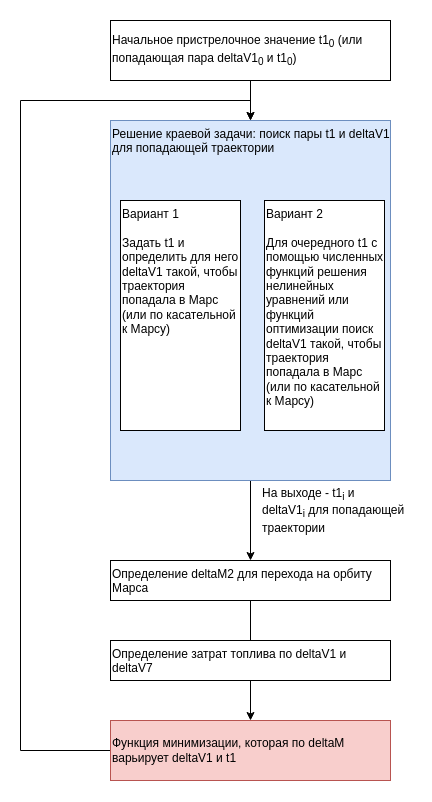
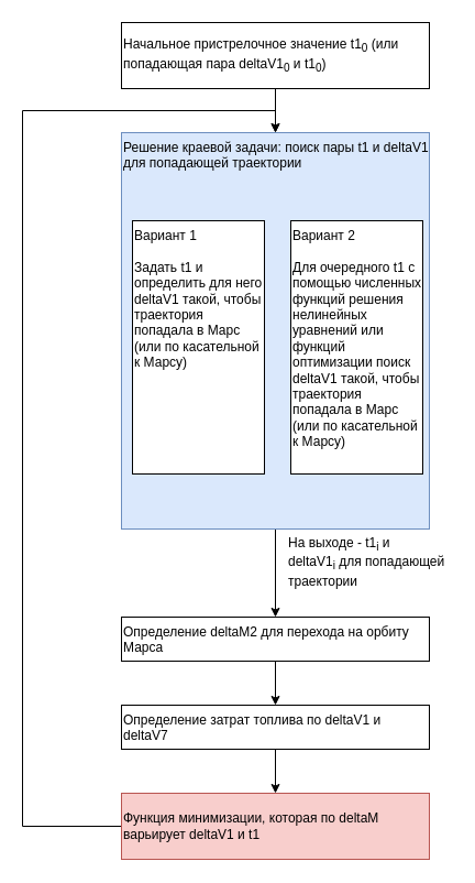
  <mxCell id="0" />
  <mxCell id="1" parent="0" />
  <mxCell id="2" style="edgeStyle=orthogonalEdgeStyle;rounded=0;orthogonalLoop=1;jettySize=auto;html=1;exitX=0.5;exitY=1;exitDx=0;exitDy=0;entryX=0.5;entryY=0;entryDx=0;entryDy=0;" edge="1" parent="1" source="3" target="7"><mxGeometry relative="1" as="geometry" /></mxCell>
  <mxCell id="3" value="Решение краевой задачи: поиск пары t1 и deltaV1 для попадающей траектории" style="rounded=0;whiteSpace=wrap;html=1;verticalAlign=top;align=left;fillColor=#dae8fc;strokeColor=#6c8ebf;" vertex="1" parent="1"><mxGeometry x="110" y="120" width="280" height="360" as="geometry" /></mxCell>
  <mxCell id="4" value="Вариант 1&lt;br&gt;&lt;br&gt;Задать t1 и определить для него deltaV1 такой, чтобы траектория попадала в Марс (или по касательной к Марсу)" style="rounded=0;whiteSpace=wrap;html=1;align=left;verticalAlign=top;" vertex="1" parent="1"><mxGeometry x="120" y="200" width="120" height="230" as="geometry" /></mxCell>
  <mxCell id="5" value="Вариант 2&lt;br&gt;&lt;br&gt;Для очередного t1 с помощью численных функций решения нелинейных уравнений или функций оптимизации поиск deltaV1 такой, чтобы траектория попадала в Марс (или по касательной к Марсу)" style="rounded=0;whiteSpace=wrap;html=1;align=left;verticalAlign=top;" vertex="1" parent="1"><mxGeometry x="264" y="200" width="120" height="230" as="geometry" /></mxCell>
- <mxCell id="6" style="edgeStyle=orthogonalEdgeStyle;rounded=0;orthogonalLoop=1;jettySize=auto;html=1;exitX=0.5;exitY=1;exitDx=0;exitDy=0;entryX=0.5;entryY=0;entryDx=0;entryDy=0;endArrow=none;" edge="1" parent="1" source="7" target="9"><mxGeometry relative="1" as="geometry" /></mxCell>
+ <mxCell id="6" style="edgeStyle=orthogonalEdgeStyle;rounded=0;orthogonalLoop=1;jettySize=auto;html=1;exitX=0.5;exitY=1;exitDx=0;exitDy=0;entryX=0.5;entryY=0;entryDx=0;entryDy=0;" edge="1" parent="1" source="7" target="9"><mxGeometry relative="1" as="geometry" /></mxCell>
  <mxCell id="7" value="Определение deltaM2 для перехода на орбиту Марса" style="rounded=0;whiteSpace=wrap;html=1;verticalAlign=top;align=left;" vertex="1" parent="1"><mxGeometry x="110" y="560" width="280" height="40" as="geometry" /></mxCell>
  <mxCell id="8" style="edgeStyle=orthogonalEdgeStyle;rounded=0;orthogonalLoop=1;jettySize=auto;html=1;exitX=0.5;exitY=1;exitDx=0;exitDy=0;entryX=0.5;entryY=0;entryDx=0;entryDy=0;" edge="1" parent="1" source="9" target="12"><mxGeometry relative="1" as="geometry"><mxPoint x="250" y="720" as="targetPoint" /></mxGeometry></mxCell>
  <mxCell id="9" value="Определение затрат топлива по deltaV1 и deltaV7" style="rounded=0;whiteSpace=wrap;html=1;verticalAlign=top;align=left;" vertex="1" parent="1"><mxGeometry x="110" y="640" width="280" height="40" as="geometry" /></mxCell>
  <mxCell id="10" value="&lt;span&gt;На выходе - t1&lt;/span&gt;&lt;sub&gt;i&lt;/sub&gt;&lt;span&gt;&amp;nbsp;и deltaV1&lt;/span&gt;&lt;sub&gt;i&lt;/sub&gt;&lt;span&gt;&amp;nbsp;для попадающей траектории&lt;/span&gt;" style="text;html=1;strokeColor=none;fillColor=none;align=left;verticalAlign=middle;whiteSpace=wrap;rounded=0;" vertex="1" parent="1"><mxGeometry x="260" y="500" width="150" height="20" as="geometry" /></mxCell>
  <mxCell id="11" style="edgeStyle=orthogonalEdgeStyle;rounded=0;orthogonalLoop=1;jettySize=auto;html=1;entryX=0.5;entryY=0;entryDx=0;entryDy=0;" edge="1" parent="1" source="12" target="3"><mxGeometry relative="1" as="geometry"><mxPoint x="0" y="140" as="targetPoint" /><Array as="points"><mxPoint x="20" y="750" /><mxPoint x="20" y="100" /><mxPoint x="250" y="100" /></Array></mxGeometry></mxCell>
  <mxCell id="12" value="Функция минимизации, которая по deltaM варьирует deltaV1 и t1" style="rounded=0;whiteSpace=wrap;html=1;align=left;fillColor=#f8cecc;strokeColor=#b85450;" vertex="1" parent="1"><mxGeometry x="110" y="720" width="280" height="60" as="geometry" /></mxCell>
  <mxCell id="13" style="edgeStyle=orthogonalEdgeStyle;rounded=0;orthogonalLoop=1;jettySize=auto;html=1;entryX=0.5;entryY=0;entryDx=0;entryDy=0;" edge="1" parent="1" source="14" target="3"><mxGeometry relative="1" as="geometry" /></mxCell>
  <mxCell id="14" value="Начальное пристрелочное значение t1&lt;sub&gt;0&lt;/sub&gt; (или попадающая пара deltaV1&lt;sub&gt;0&lt;/sub&gt;&amp;nbsp;и t1&lt;sub&gt;0&lt;/sub&gt;)" style="rounded=0;whiteSpace=wrap;html=1;align=left;" vertex="1" parent="1"><mxGeometry x="110" y="20" width="280" height="60" as="geometry" /></mxCell>
